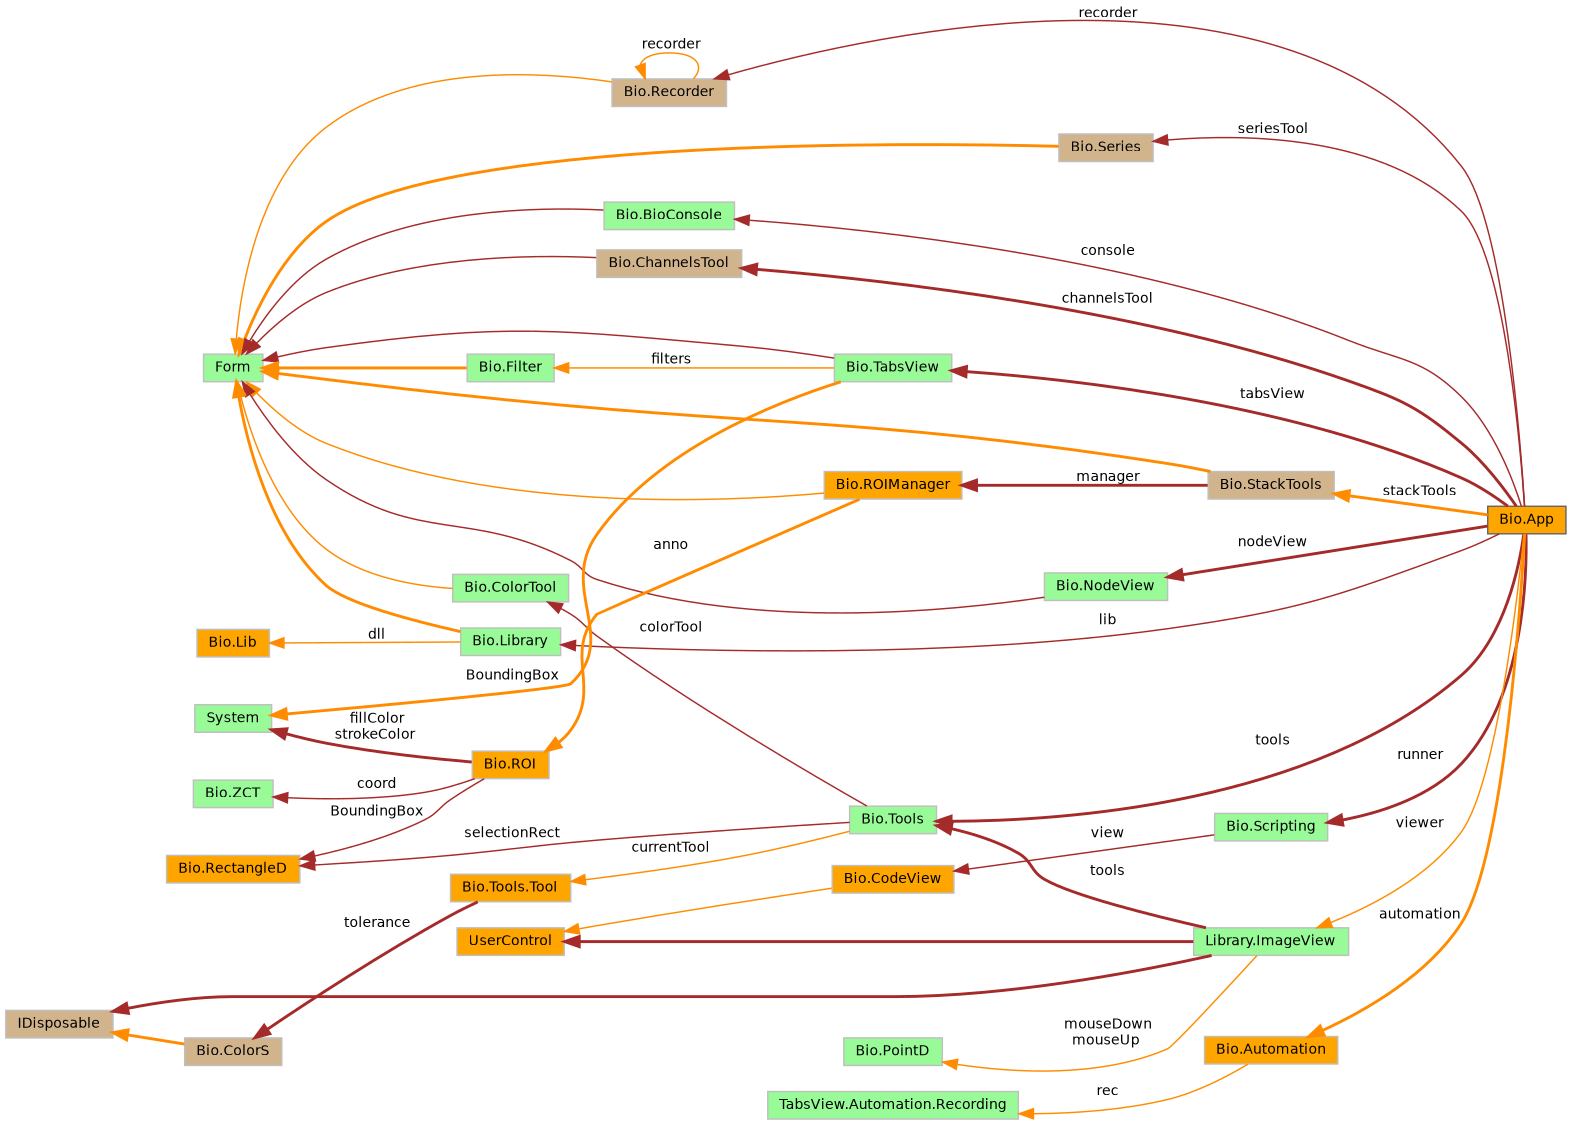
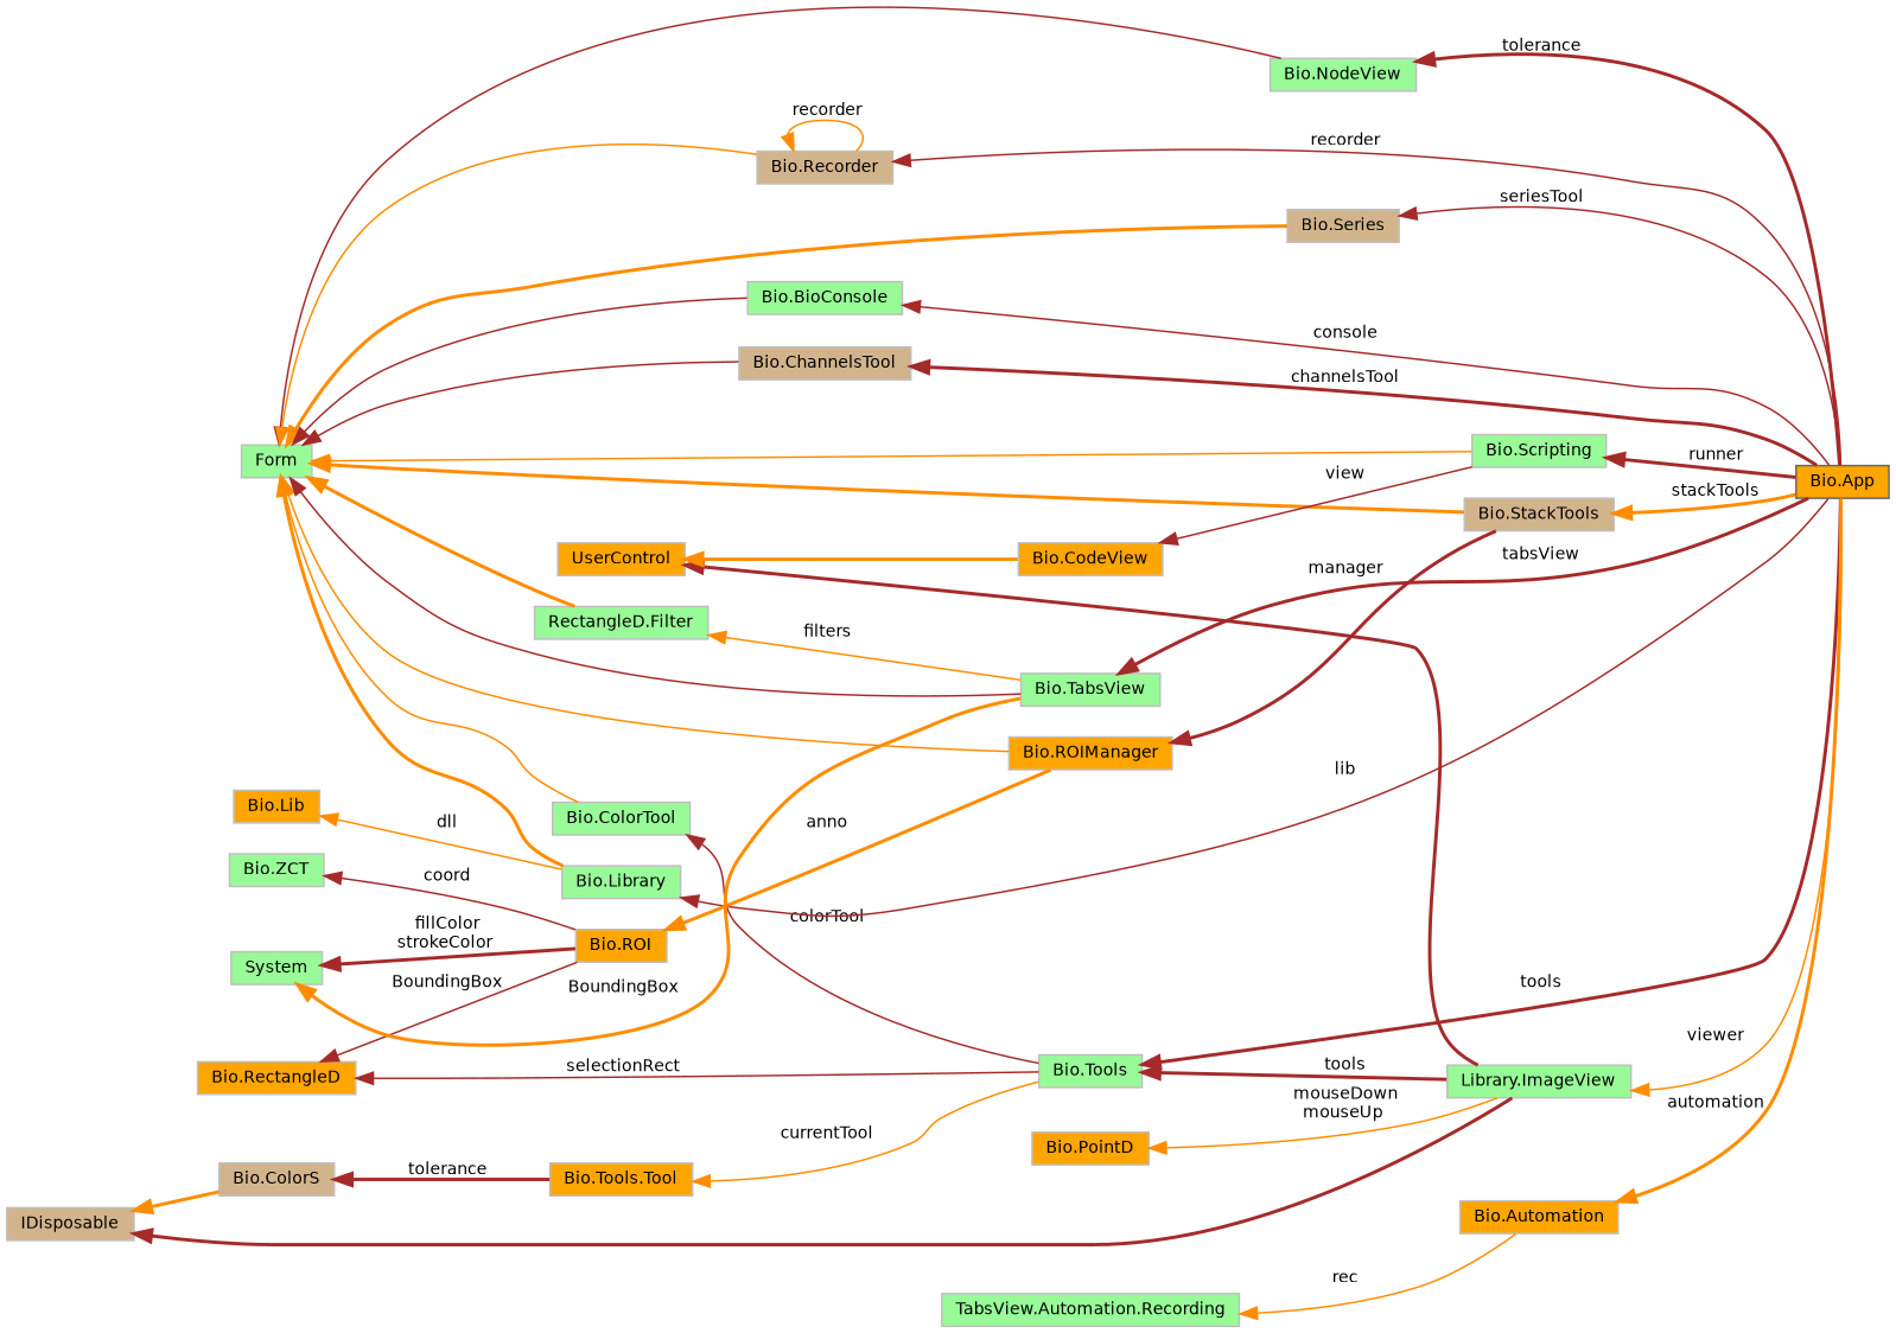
  digraph {
    fontname="DejaVu Sans"
    rankdir=LR
    node [color=grey75 fillcolor=palegreen fontname="DejaVu Sans" fontsize=10 shape=box style=filled]
    edge [color=brown dir=back fontname="DejaVu Sans" fontsize=10 labelfontname=Helvetica labelfontsize=10 style=solid]
    n1 [color=gray40 fillcolor=orange fontcolor=black height=0.2 label="Bio.App" width=0.4]
    n2 [fillcolor=orange height=0.2 label="Bio.ROIManager" width=0.4]
    n3 [fillcolor=tan height=0.2 label="Bio.StackTools" width=0.4]
    n4 [height=0.2 label=Form width=0.4]
    n5 [fillcolor=tan height=0.2 label="Bio.ChannelsTool" width=0.4]
    n6 [height=0.2 label="Bio.TabsView" width=0.4]
-   n7 [height=0.2 label="Bio.Filter" width=0.4]
+   n7 [height=0.2 label="RectangleD.Filter" width=0.4]
    n8 [height=0.2 label="Bio.NodeView" width=0.4]
    n9 [height=0.2 label="Bio.Scripting" width=0.4]
    n10 [fillcolor=tan height=0.2 label="Bio.Recorder" width=0.4]
    n11 [height=0.2 label="Bio.ColorTool" width=0.4]
    n12 [fillcolor=tan height=0.2 label="Bio.Series" width=0.4]
    n13 [height=0.2 label="Bio.BioConsole" width=0.4]
    n14 [height=0.2 label="Bio.Library" width=0.4]
    n15 [height=0.2 label="Bio.Tools" width=0.4]
    n16 [height=0.2 label="Library.ImageView" width=0.4]
    n17 [fillcolor=orange height=0.2 label="Bio.ROI" width=0.4]
    n18 [fillcolor=orange height=0.2 label="Bio.RectangleD" width=0.4]
    n19 [height=0.2 label="Bio.ZCT" width=0.4]
    n20 [height=0.2 label=System width=0.4]
    n21 [fillcolor=orange height=0.2 label="Bio.CodeView" width=0.4]
    n22 [fillcolor=orange height=0.2 label=UserControl width=0.4]
    n23 [fillcolor=orange height=0.2 label="Bio.Tools.Tool" width=0.4]
    n24 [fillcolor=tan height=0.2 label="Bio.ColorS" width=0.4]
    n25 [fillcolor=tan height=0.2 label=IDisposable width=0.4]
-   n26 [height=0.2 label="Bio.PointD" width=0.4]
+   n26 [fillcolor=orange height=0.2 label="Bio.PointD" width=0.4]
    n27 [fillcolor=orange height=0.2 label="Bio.Automation" width=0.4]
    n28 [height=0.2 label="TabsView.Automation.Recording" width=0.4]
    n29 [fillcolor=orange height=0.2 label="Bio.Lib" width=0.4]
    n2 -> n3 [label=" manager" style=bold]
    n3 -> n1 [color=darkorange label=" stackTools" style=bold]
    n4 -> n2 [color=darkorange]
    n4 -> n3 [color=darkorange style=bold]
    n4 -> n5
    n4 -> n6
    n4 -> n7 [color=darkorange style=bold]
    n4 -> n8
+   n4 -> n9 [color=darkorange]
    n4 -> n10 [color=darkorange]
    n4 -> n11 [color=darkorange]
    n4 -> n12 [color=darkorange style=bold]
    n4 -> n13
    n4 -> n14 [color=darkorange style=bold]
    n5 -> n1 [label=" channelsTool" style=bold]
    n6 -> n1 [label=" tabsView" style=bold]
    n7 -> n6 [color=darkorange label=" filters"]
-   n8 -> n1 [label=" nodeView" style=bold]
+   n8 -> n1 [label=" tolerance" style=bold]
    n9 -> n1 [label=" runner" style=bold]
    n10 -> n1 [label=" recorder"]
    n10 -> n10 [color=darkorange label=" recorder"]
    n11 -> n15 [label=" colorTool"]
    n12 -> n1 [label=" seriesTool"]
    n13 -> n1 [label=" console"]
    n14 -> n1 [label=" lib"]
    n15 -> n1 [label=" tools" style=bold]
    n15 -> n16 [label=" tools" style=bold]
    n16 -> n1 [color=darkorange label=" viewer"]
    n17 -> n2 [color=darkorange label=" anno" style=bold]
    n18 -> n15 [label=" selectionRect"]
    n18 -> n17 [label=" BoundingBox"]
    n19 -> n17 [label=" coord"]
    n20 -> n6 [color=darkorange label=" BoundingBox" style=bold]
    n20 -> n17 [label=" fillColor\nstrokeColor" style=bold]
    n21 -> n9 [label=" view"]
    n22 -> n16 [style=bold]
-   n22 -> n21 [color=darkorange]
+   n22 -> n21 [color=darkorange style=bold]
    n23 -> n15 [color=darkorange label=" currentTool"]
    n24 -> n23 [label=" tolerance" style=bold]
    n25 -> n16 [style=bold]
    n25 -> n24 [color=darkorange style=bold]
    n26 -> n16 [color=darkorange label=" mouseDown\nmouseUp"]
    n27 -> n1 [color=darkorange label=" automation" style=bold]
    n28 -> n27 [color=darkorange label=" rec"]
    n29 -> n14 [color=darkorange label=" dll"]
  }
